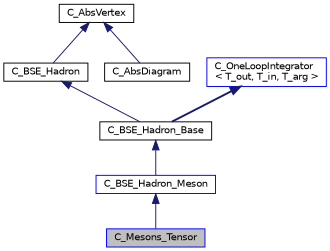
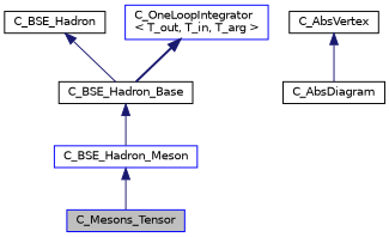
  digraph {
    node [color=black fillcolor=white fontname=Helvetica fontsize=10 shape=record style=filled]
    edge [color=midnightblue dir=back fontname=Helvetica fontsize=10 labelfontname=Helvetica labelfontsize=10 style=solid]
    n1 [color=blue fillcolor=grey75 fontcolor=black height=0.2 label=C_Mesons_Tensor width=0.4]
    n2 [color=blue height=0.2 label=C_BSE_Hadron_Meson width=0.4]
    n3 [height=0.2 label=C_BSE_Hadron_Base width=0.4]
    n4 [height=0.2 label=C_BSE_Hadron width=0.4]
    n5 [height=0.2 label=C_AbsVertex width=0.4]
    n6 [height=0.2 label=C_AbsDiagram width=0.4]
    n7 [color=blue height=0.2 label="C_OneLoopIntegrator\l\< T_out, T_in, T_arg \>" width=0.4]
    n2 -> n1
    n3 -> n2
    n4 -> n3
-   n5 -> n4
    n5 -> n6
    n7 -> n3 [style=bold]
  }
